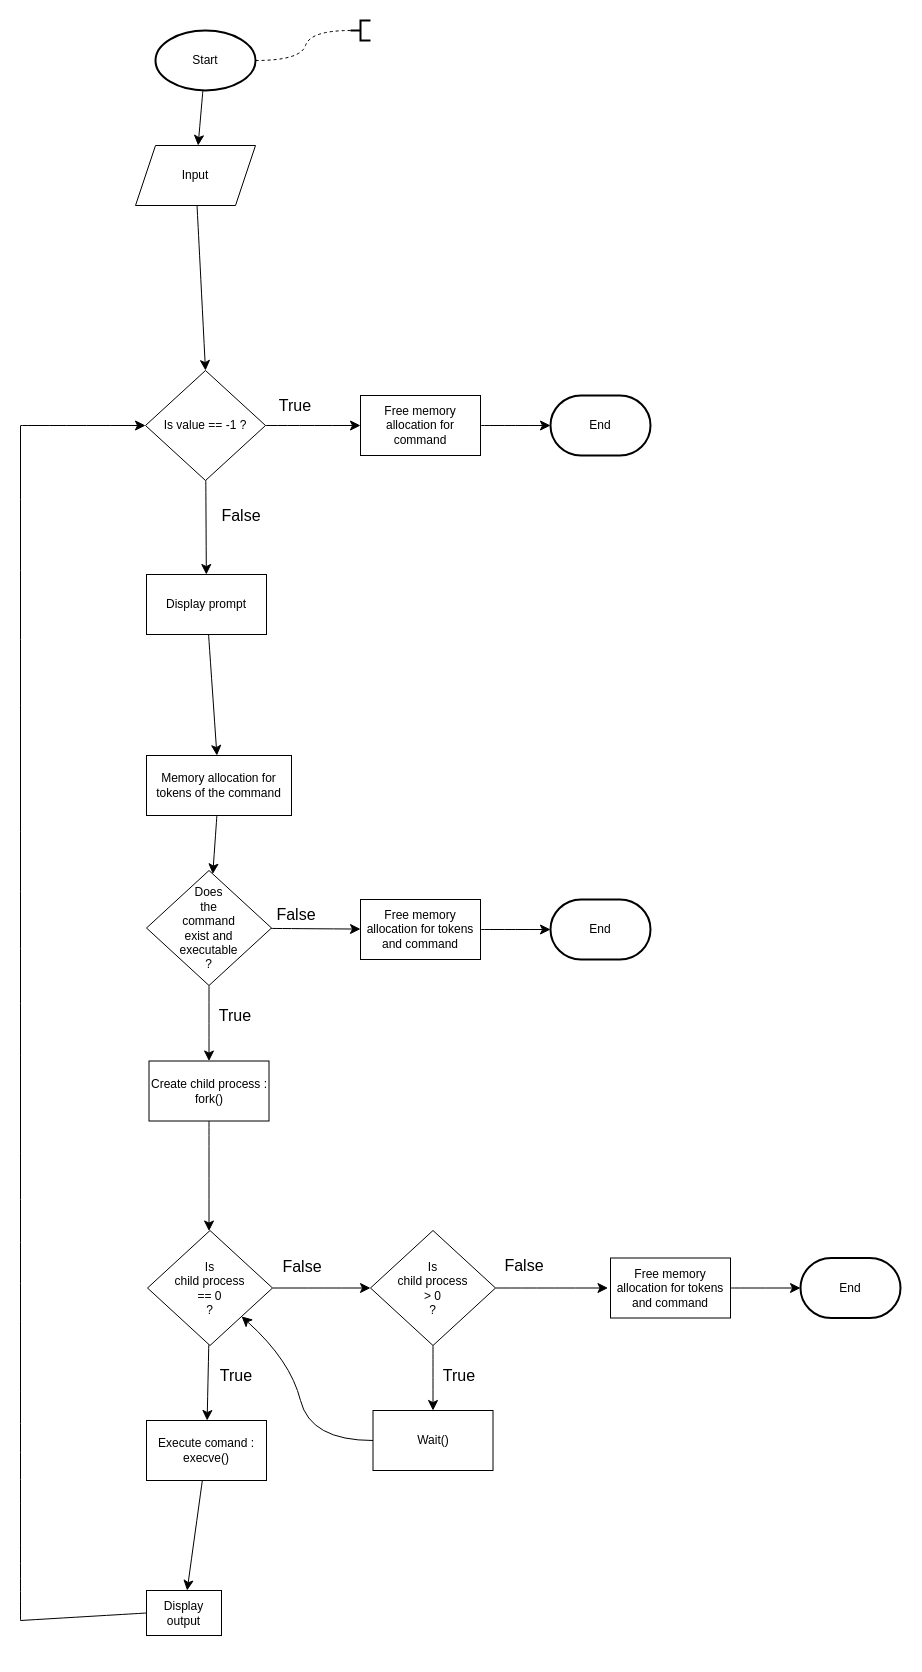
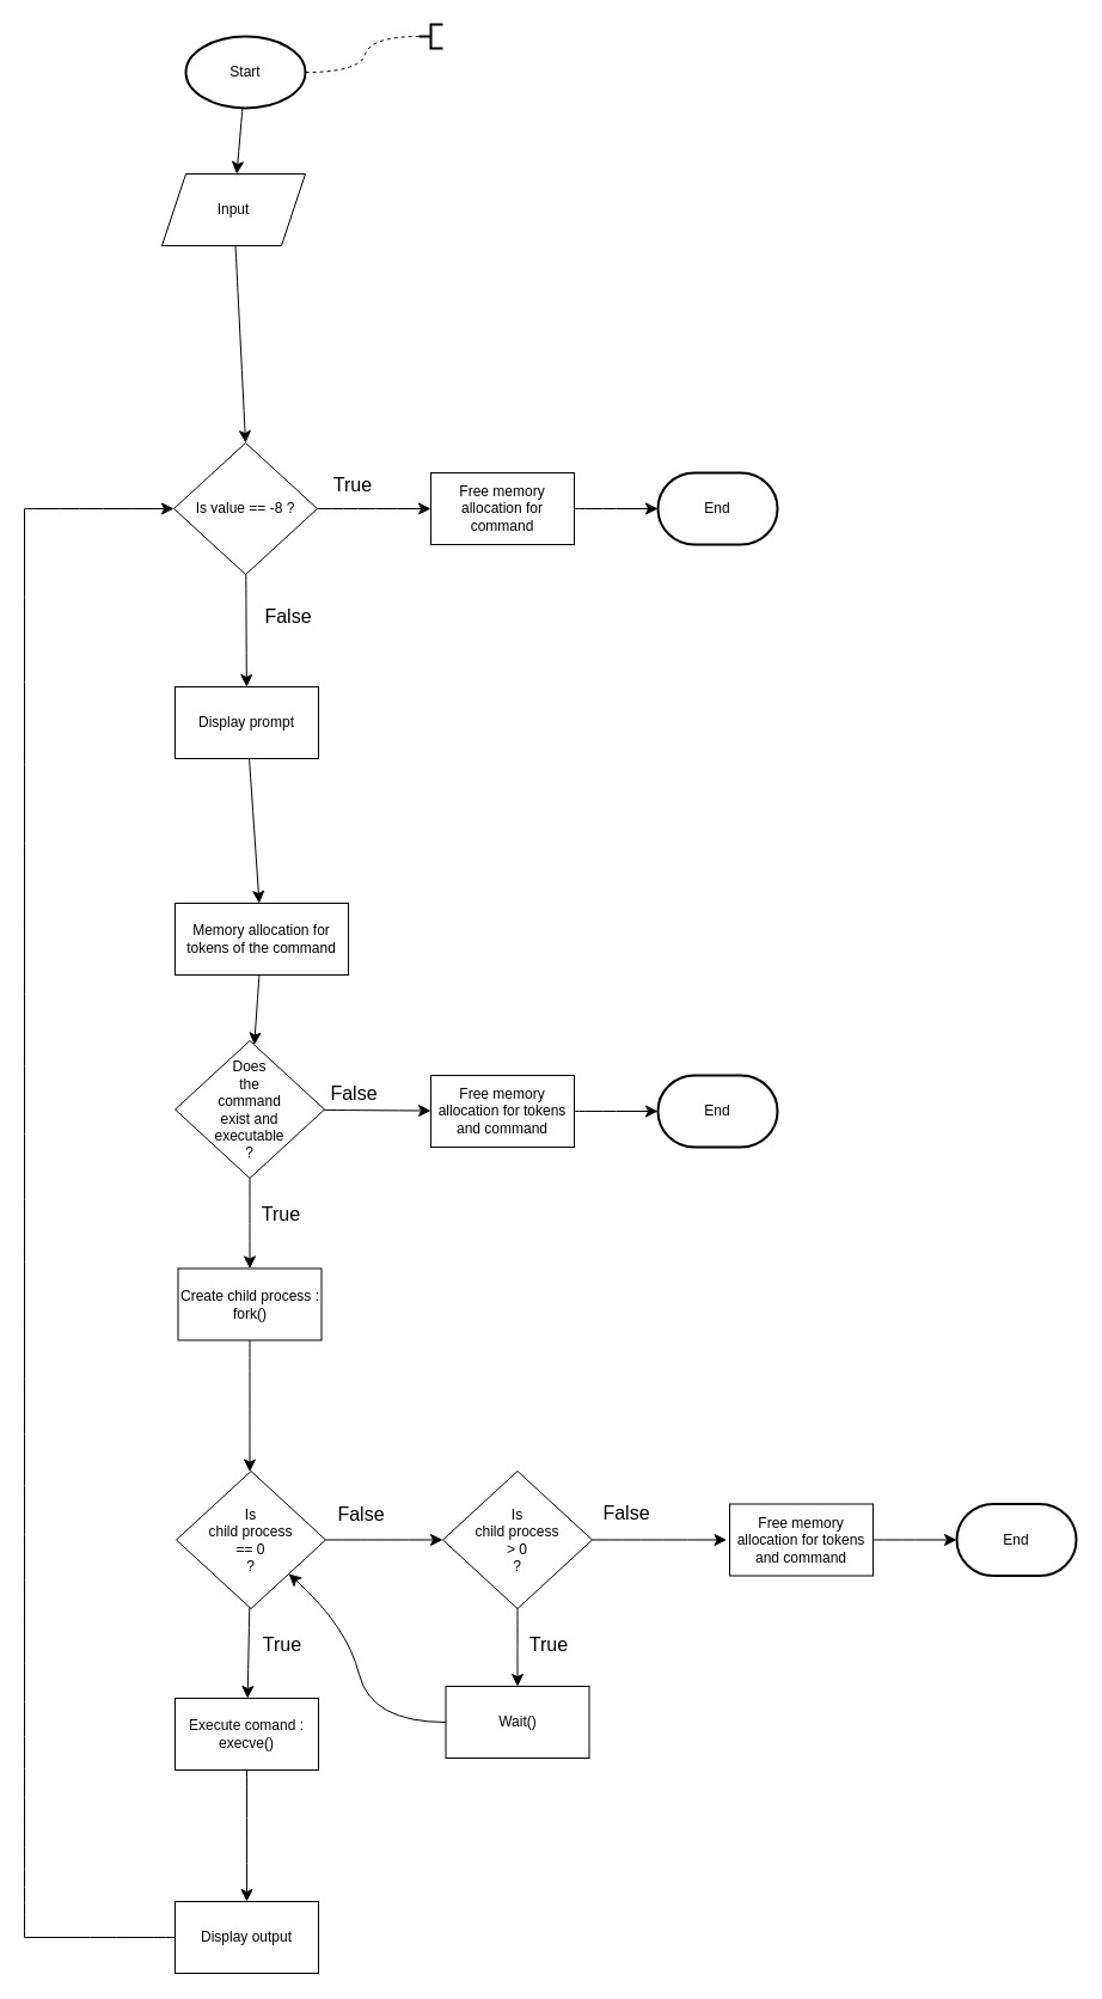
  <mxCell id="0" />
  <mxCell id="1" parent="0" />
  <mxCell id="2" value="" style="edgeStyle=none;curved=1;rounded=0;orthogonalLoop=1;jettySize=auto;html=1;fontSize=12;startSize=8;endSize=8;" edge="1" parent="1" source="3"><mxGeometry relative="1" as="geometry"><mxPoint x="205" y="370" as="targetPoint" /></mxGeometry></mxCell>
  <mxCell id="3" value="Input" style="shape=parallelogram;perimeter=parallelogramPerimeter;whiteSpace=wrap;html=1;fixedSize=1;" vertex="1" parent="1"><mxGeometry x="135" y="145" width="120" height="60" as="geometry" /></mxCell>
  <mxCell id="4" value="" style="strokeWidth=2;html=1;shape=mxgraph.flowchart.annotation_2;align=left;labelPosition=right;pointerEvents=1;" vertex="1" parent="1"><mxGeometry x="350" y="20" width="20" height="20" as="geometry" /></mxCell>
  <mxCell id="5" value="" style="edgeStyle=none;curved=1;rounded=0;orthogonalLoop=1;jettySize=auto;html=1;fontSize=12;startSize=8;endSize=8;" edge="1" parent="1" source="6" target="3"><mxGeometry relative="1" as="geometry" /></mxCell>
  <mxCell id="6" value="Start" style="strokeWidth=2;html=1;shape=mxgraph.flowchart.start_1;whiteSpace=wrap;" vertex="1" parent="1"><mxGeometry x="155" y="30" width="100" height="60" as="geometry" /></mxCell>
  <mxCell id="7" value="" style="endArrow=none;dashed=1;html=1;rounded=0;fontSize=12;startSize=8;endSize=8;curved=1;entryX=0;entryY=0.5;entryDx=0;entryDy=0;entryPerimeter=0;" edge="1" parent="1" target="4"><mxGeometry width="50" height="50" relative="1" as="geometry"><mxPoint x="255" y="60" as="sourcePoint" /><mxPoint x="305" y="10" as="targetPoint" /><Array as="points"><mxPoint x="300" y="60" /><mxPoint x="310" y="30" /></Array></mxGeometry></mxCell>
  <mxCell id="8" value="" style="edgeStyle=none;curved=1;rounded=0;orthogonalLoop=1;jettySize=auto;html=1;fontSize=12;startSize=8;endSize=8;" edge="1" parent="1" source="10" target="15"><mxGeometry relative="1" as="geometry" /></mxCell>
  <mxCell id="9" value="" style="edgeStyle=none;curved=1;rounded=0;orthogonalLoop=1;jettySize=auto;html=1;fontSize=12;startSize=8;endSize=8;" edge="1" parent="1" source="10" target="12"><mxGeometry relative="1" as="geometry" /></mxCell>
- <mxCell id="10" value="Is value == -1 ?" style="rhombus;whiteSpace=wrap;html=1;" vertex="1" parent="1"><mxGeometry x="145" y="370" width="120" height="110" as="geometry" /></mxCell>
+ <mxCell id="10" value="Is value == -8 ?" style="rhombus;whiteSpace=wrap;html=1;" vertex="1" parent="1"><mxGeometry x="145" y="370" width="120" height="110" as="geometry" /></mxCell>
  <mxCell id="11" value="" style="edgeStyle=none;curved=1;rounded=0;orthogonalLoop=1;jettySize=auto;html=1;fontSize=12;startSize=8;endSize=8;" edge="1" parent="1" source="12" target="13"><mxGeometry relative="1" as="geometry" /></mxCell>
  <mxCell id="12" value="Free memory allocation for command" style="whiteSpace=wrap;html=1;" vertex="1" parent="1"><mxGeometry x="360" y="395" width="120" height="60" as="geometry" /></mxCell>
  <mxCell id="13" value="End" style="strokeWidth=2;html=1;shape=mxgraph.flowchart.terminator;whiteSpace=wrap;" vertex="1" parent="1"><mxGeometry x="550" y="395" width="100" height="60" as="geometry" /></mxCell>
  <mxCell id="14" value="" style="edgeStyle=none;curved=1;rounded=0;orthogonalLoop=1;jettySize=auto;html=1;fontSize=12;startSize=8;endSize=8;" edge="1" parent="1" source="15" target="26"><mxGeometry relative="1" as="geometry" /></mxCell>
  <mxCell id="15" value="Display prompt" style="whiteSpace=wrap;html=1;" vertex="1" parent="1"><mxGeometry x="146" y="574" width="120" height="60" as="geometry" /></mxCell>
  <mxCell id="16" value="True" style="text;html=1;align=center;verticalAlign=middle;whiteSpace=wrap;rounded=0;fontSize=16;" vertex="1" parent="1"><mxGeometry x="265" y="390" width="60" height="30" as="geometry" /></mxCell>
  <mxCell id="17" value="False" style="text;html=1;align=center;verticalAlign=middle;whiteSpace=wrap;rounded=0;fontSize=16;" vertex="1" parent="1"><mxGeometry x="211" y="500" width="60" height="30" as="geometry" /></mxCell>
  <mxCell id="18" value="" style="edgeStyle=none;curved=1;rounded=0;orthogonalLoop=1;jettySize=auto;html=1;fontSize=12;startSize=8;endSize=8;" edge="1" parent="1" source="20" target="24"><mxGeometry relative="1" as="geometry" /></mxCell>
  <mxCell id="19" value="" style="edgeStyle=none;curved=1;rounded=0;orthogonalLoop=1;jettySize=auto;html=1;fontSize=12;startSize=8;endSize=8;" edge="1" parent="1" source="20" target="22"><mxGeometry relative="1" as="geometry" /></mxCell>
  <mxCell id="20" value="&lt;div&gt;Does&lt;/div&gt;&lt;div&gt;the&lt;/div&gt;&lt;div&gt;command&lt;/div&gt;&lt;div&gt;exist and&lt;/div&gt;&lt;div&gt;executable&lt;br&gt;&lt;/div&gt;&lt;div&gt;?&lt;br&gt; &lt;/div&gt;" style="rhombus;whiteSpace=wrap;html=1;" vertex="1" parent="1"><mxGeometry x="146" y="870" width="125" height="115" as="geometry" /></mxCell>
  <mxCell id="21" value="" style="edgeStyle=none;curved=1;rounded=0;orthogonalLoop=1;jettySize=auto;html=1;fontSize=12;startSize=8;endSize=8;" edge="1" parent="1" source="22"><mxGeometry relative="1" as="geometry"><mxPoint x="208.5" y="1230.5" as="targetPoint" /></mxGeometry></mxCell>
  <mxCell id="22" value="Create child process : fork()" style="whiteSpace=wrap;html=1;" vertex="1" parent="1"><mxGeometry x="148.5" y="1060.5" width="120" height="60" as="geometry" /></mxCell>
  <mxCell id="23" value="" style="edgeStyle=none;curved=1;rounded=0;orthogonalLoop=1;jettySize=auto;html=1;fontSize=12;startSize=8;endSize=8;" edge="1" parent="1" source="24" target="29"><mxGeometry relative="1" as="geometry" /></mxCell>
  <mxCell id="24" value="Free memory allocation for tokens and command" style="whiteSpace=wrap;html=1;" vertex="1" parent="1"><mxGeometry x="360" y="899" width="120" height="60" as="geometry" /></mxCell>
  <mxCell id="25" value="" style="edgeStyle=none;curved=1;rounded=0;orthogonalLoop=1;jettySize=auto;html=1;fontSize=12;startSize=8;endSize=8;" edge="1" parent="1" source="26" target="20"><mxGeometry relative="1" as="geometry" /></mxCell>
  <mxCell id="26" value="Memory allocation for tokens of the command" style="whiteSpace=wrap;html=1;" vertex="1" parent="1"><mxGeometry x="146" y="755" width="145" height="60" as="geometry" /></mxCell>
  <mxCell id="27" value="True" style="text;html=1;align=center;verticalAlign=middle;whiteSpace=wrap;rounded=0;fontSize=16;" vertex="1" parent="1"><mxGeometry x="205" y="1000" width="60" height="30" as="geometry" /></mxCell>
  <mxCell id="28" value="False" style="text;html=1;align=center;verticalAlign=middle;whiteSpace=wrap;rounded=0;fontSize=16;" vertex="1" parent="1"><mxGeometry x="266" y="899" width="60" height="30" as="geometry" /></mxCell>
  <mxCell id="29" value="End" style="strokeWidth=2;html=1;shape=mxgraph.flowchart.terminator;whiteSpace=wrap;" vertex="1" parent="1"><mxGeometry x="550" y="899" width="100" height="60" as="geometry" /></mxCell>
  <mxCell id="30" value="" style="edgeStyle=none;curved=1;rounded=0;orthogonalLoop=1;jettySize=auto;html=1;fontSize=12;startSize=8;endSize=8;" edge="1" parent="1" source="31" target="42"><mxGeometry relative="1" as="geometry"><Array as="points"><mxPoint x="310" y="1440" /><mxPoint x="290" y="1360" /></Array></mxGeometry></mxCell>
  <mxCell id="31" value="Wait()" style="whiteSpace=wrap;html=1;" vertex="1" parent="1"><mxGeometry x="372.5" y="1410" width="120" height="60" as="geometry" /></mxCell>
  <mxCell id="32" value="" style="edgeStyle=none;curved=1;rounded=0;orthogonalLoop=1;jettySize=auto;html=1;fontSize=12;startSize=8;endSize=8;" edge="1" parent="1" source="34" target="31"><mxGeometry relative="1" as="geometry" /></mxCell>
  <mxCell id="33" value="" style="edgeStyle=none;curved=1;rounded=0;orthogonalLoop=1;jettySize=auto;html=1;fontSize=12;startSize=8;endSize=8;" edge="1" parent="1" source="34"><mxGeometry relative="1" as="geometry"><mxPoint x="607.5" y="1287.5" as="targetPoint" /></mxGeometry></mxCell>
  <mxCell id="34" value="&lt;div&gt;Is&lt;/div&gt;&lt;div&gt;child process&lt;/div&gt;&lt;div&gt;&amp;gt; 0&lt;br&gt;&lt;/div&gt;&lt;div&gt;?&lt;br&gt; &lt;/div&gt;" style="rhombus;whiteSpace=wrap;html=1;" vertex="1" parent="1"><mxGeometry x="370" y="1230" width="125" height="115" as="geometry" /></mxCell>
  <mxCell id="35" value="True" style="text;html=1;align=center;verticalAlign=middle;whiteSpace=wrap;rounded=0;fontSize=16;" vertex="1" parent="1"><mxGeometry x="429" y="1360" width="60" height="30" as="geometry" /></mxCell>
  <mxCell id="36" value="" style="edgeStyle=none;curved=1;rounded=0;orthogonalLoop=1;jettySize=auto;html=1;fontSize=12;startSize=8;endSize=8;" edge="1" source="37" target="39" parent="1"><mxGeometry relative="1" as="geometry" /></mxCell>
  <mxCell id="37" value="Free memory allocation for tokens and command" style="whiteSpace=wrap;html=1;" vertex="1" parent="1"><mxGeometry x="610" y="1257.5" width="120" height="60" as="geometry" /></mxCell>
  <mxCell id="38" value="False" style="text;html=1;align=center;verticalAlign=middle;whiteSpace=wrap;rounded=0;fontSize=16;" vertex="1" parent="1"><mxGeometry x="272" y="1251" width="60" height="30" as="geometry" /></mxCell>
  <mxCell id="39" value="End" style="strokeWidth=2;html=1;shape=mxgraph.flowchart.terminator;whiteSpace=wrap;" vertex="1" parent="1"><mxGeometry x="800" y="1257.5" width="100" height="60" as="geometry" /></mxCell>
  <mxCell id="40" value="" style="edgeStyle=none;curved=1;rounded=0;orthogonalLoop=1;jettySize=auto;html=1;fontSize=12;startSize=8;endSize=8;" edge="1" parent="1" source="42" target="44"><mxGeometry relative="1" as="geometry" /></mxCell>
  <mxCell id="41" value="" style="edgeStyle=none;curved=1;rounded=0;orthogonalLoop=1;jettySize=auto;html=1;fontSize=12;startSize=8;endSize=8;" edge="1" parent="1" source="42" target="34"><mxGeometry relative="1" as="geometry" /></mxCell>
  <mxCell id="42" value="&lt;div&gt;Is&lt;/div&gt;&lt;div&gt;child process&lt;/div&gt;&lt;div&gt;== 0&lt;br&gt;&lt;/div&gt;&lt;div&gt;?&lt;br&gt; &lt;/div&gt;" style="rhombus;whiteSpace=wrap;html=1;" vertex="1" parent="1"><mxGeometry x="147" y="1230" width="125" height="115" as="geometry" /></mxCell>
  <mxCell id="43" value="" style="edgeStyle=none;curved=1;rounded=0;orthogonalLoop=1;jettySize=auto;html=1;fontSize=12;startSize=8;endSize=8;" edge="1" parent="1" source="44" target="47"><mxGeometry relative="1" as="geometry" /></mxCell>
  <mxCell id="44" value="Execute comand : execve()" style="whiteSpace=wrap;html=1;" vertex="1" parent="1"><mxGeometry x="146" y="1420" width="120" height="60" as="geometry" /></mxCell>
  <mxCell id="45" value="True" style="text;html=1;align=center;verticalAlign=middle;whiteSpace=wrap;rounded=0;fontSize=16;" vertex="1" parent="1"><mxGeometry x="206" y="1360" width="60" height="30" as="geometry" /></mxCell>
  <mxCell id="46" value="False" style="text;html=1;align=center;verticalAlign=middle;whiteSpace=wrap;rounded=0;fontSize=16;" vertex="1" parent="1"><mxGeometry x="494" y="1250" width="60" height="30" as="geometry" /></mxCell>
- <mxCell id="47" value="Display output" style="whiteSpace=wrap;html=1;" vertex="1" parent="1"><mxGeometry x="146" y="1590" width="75" height="45" as="geometry" /></mxCell>
+ <mxCell id="47" value="Display output" style="whiteSpace=wrap;html=1;" vertex="1" parent="1"><mxGeometry x="146" y="1590" width="120" height="60" as="geometry" /></mxCell>
  <mxCell id="48" value="" style="endArrow=none;html=1;rounded=0;fontSize=12;startSize=8;endSize=8;curved=1;exitX=0;exitY=0.5;exitDx=0;exitDy=0;" edge="1" parent="1" source="47"><mxGeometry width="50" height="50" relative="1" as="geometry"><mxPoint x="145" y="1620" as="sourcePoint" /><mxPoint x="20" y="1620" as="targetPoint" /></mxGeometry></mxCell>
  <mxCell id="49" value="" style="endArrow=none;html=1;rounded=0;fontSize=12;startSize=8;endSize=8;curved=1;" edge="1" parent="1"><mxGeometry width="50" height="50" relative="1" as="geometry"><mxPoint x="20" y="1620" as="sourcePoint" /><mxPoint x="20" y="425.294" as="targetPoint" /></mxGeometry></mxCell>
  <mxCell id="50" value="" style="endArrow=classic;html=1;rounded=0;fontSize=12;startSize=8;endSize=8;curved=1;entryX=0;entryY=0.5;entryDx=0;entryDy=0;" edge="1" parent="1" target="10"><mxGeometry width="50" height="50" relative="1" as="geometry"><mxPoint x="20" y="425" as="sourcePoint" /><mxPoint x="70" y="380" as="targetPoint" /></mxGeometry></mxCell>
